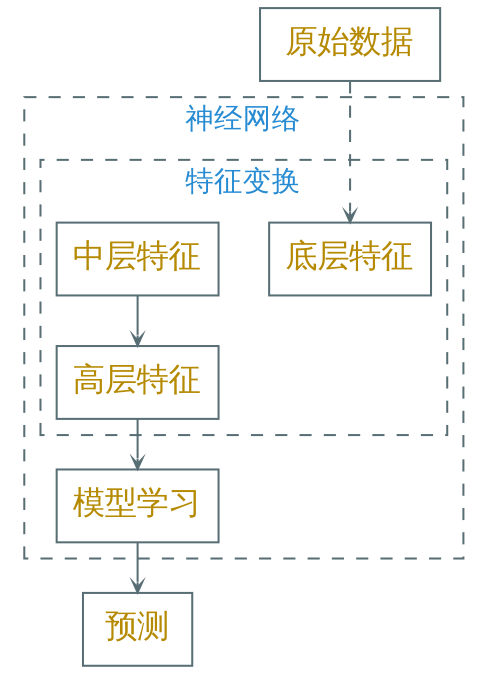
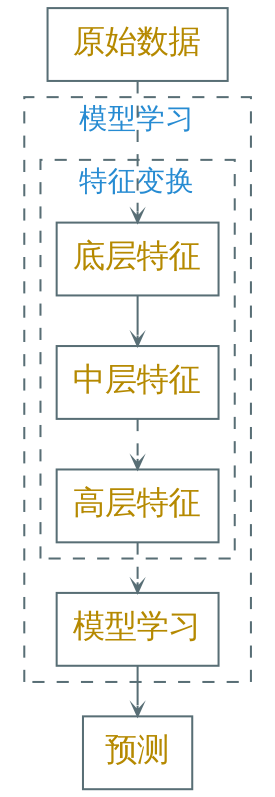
  digraph {
    fontname=Roboto
    nodesep=0.35
    rankdir=TB
    ranksep=0.35
    node [color="#586e75" fontcolor="#b58900" fontname=Roboto fontsize=16 shape=box]
    edge [arrowhead=vee arrowsize=0.5 color="#586e75" fontcolor="#268bd2" fontname=Roboto fontsize=16 style=dashed]
    "底层特征"
    "中层特征"
    "高层特征"
    "模型学习"
    "预测"
    " 原始数据 "
    subgraph cluster_1 {
      color="#586e75"
      fontcolor="#268bd2"
-     label="神经网络"
+     label="模型学习"
      style=dashed
      "模型学习"
      subgraph cluster_2 {
        color="#586e75"
        fontcolor="#268bd2"
        label="特征变换"
        style=dashed
        "底层特征"
        "中层特征"
        "高层特征"
      }
    }
-   "中层特征" -> "高层特征" [style=solid]
-   "高层特征" -> "模型学习" [style=solid]
+   "底层特征" -> "中层特征" [style=solid]
+   "中层特征" -> "高层特征"
+   "高层特征" -> "模型学习"
    "模型学习" -> "预测" [style=solid]
    " 原始数据 " -> "底层特征"
  }
